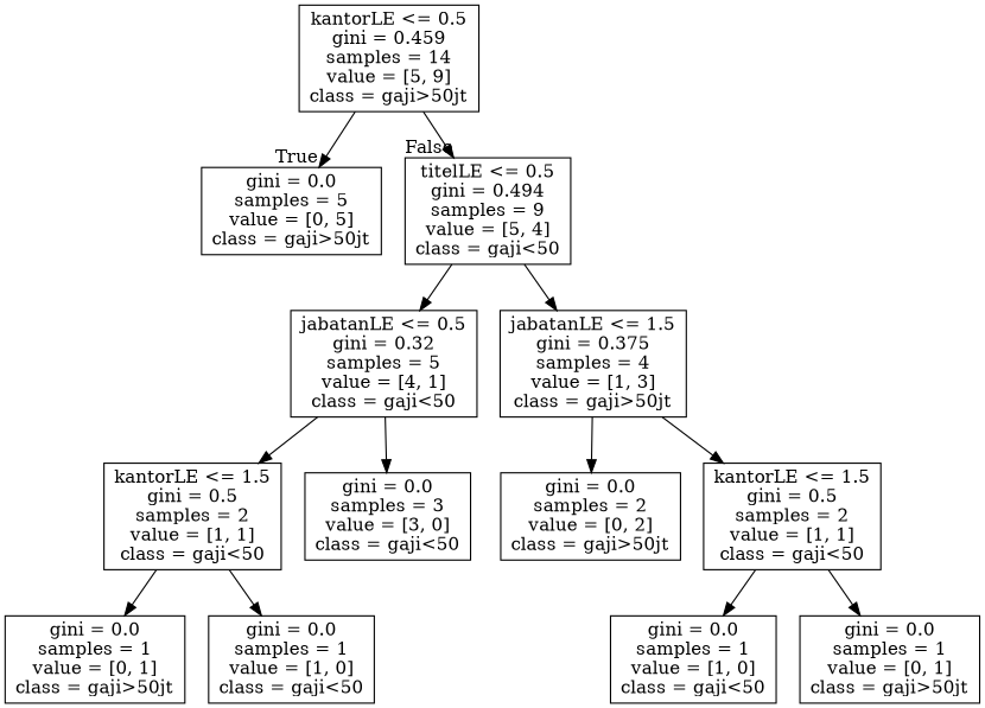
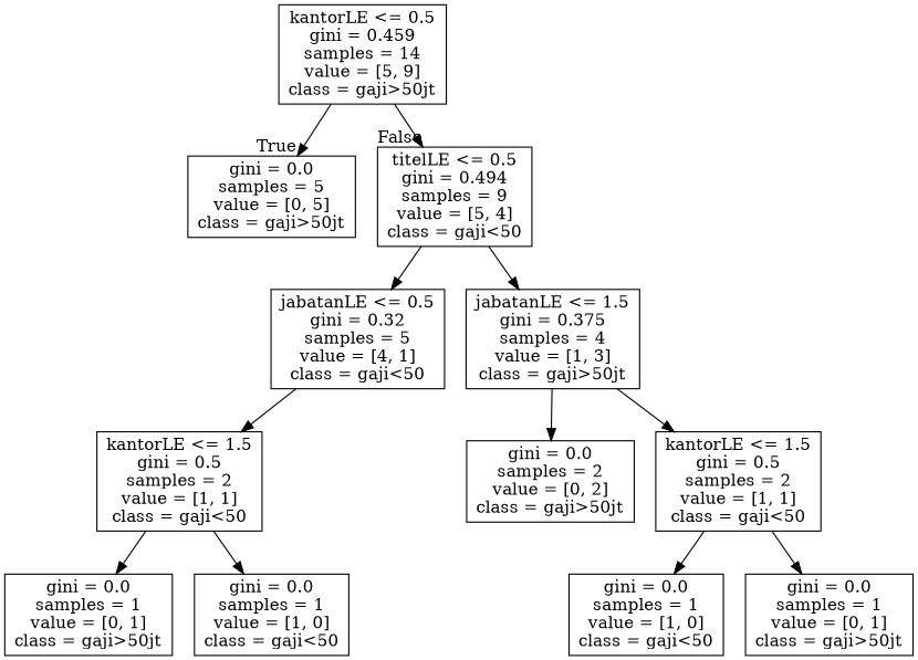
  digraph {
    node [shape=box]
    n1 [label="kantorLE <= 0.5\ngini = 0.459\nsamples = 14\nvalue = [5, 9]\nclass = gaji>50jt"]
    n2 [label="gini = 0.0\nsamples = 5\nvalue = [0, 5]\nclass = gaji>50jt"]
    n3 [label="titelLE <= 0.5\ngini = 0.494\nsamples = 9\nvalue = [5, 4]\nclass = gaji<50"]
    n4 [label="jabatanLE <= 0.5\ngini = 0.32\nsamples = 5\nvalue = [4, 1]\nclass = gaji<50"]
    n5 [label="jabatanLE <= 1.5\ngini = 0.375\nsamples = 4\nvalue = [1, 3]\nclass = gaji>50jt"]
    n6 [label="kantorLE <= 1.5\ngini = 0.5\nsamples = 2\nvalue = [1, 1]\nclass = gaji<50"]
-   n7 [label="gini = 0.0\nsamples = 3\nvalue = [3, 0]\nclass = gaji<50"]
    n8 [label="gini = 0.0\nsamples = 1\nvalue = [0, 1]\nclass = gaji>50jt"]
    n9 [label="gini = 0.0\nsamples = 1\nvalue = [1, 0]\nclass = gaji<50"]
    n10 [label="gini = 0.0\nsamples = 2\nvalue = [0, 2]\nclass = gaji>50jt"]
    n11 [label="kantorLE <= 1.5\ngini = 0.5\nsamples = 2\nvalue = [1, 1]\nclass = gaji<50"]
    n12 [label="gini = 0.0\nsamples = 1\nvalue = [1, 0]\nclass = gaji<50"]
    n13 [label="gini = 0.0\nsamples = 1\nvalue = [0, 1]\nclass = gaji>50jt"]
    n1 -> n2 [headlabel=True labelangle=45 labeldistance=2.5]
    n1 -> n3 [headlabel=False labelangle=-45 labeldistance=2.5]
    n3 -> n4
    n3 -> n5
    n4 -> n6
-   n4 -> n7
    n5 -> n10
    n5 -> n11
    n6 -> n8
    n6 -> n9
    n11 -> n12
    n11 -> n13
  }
